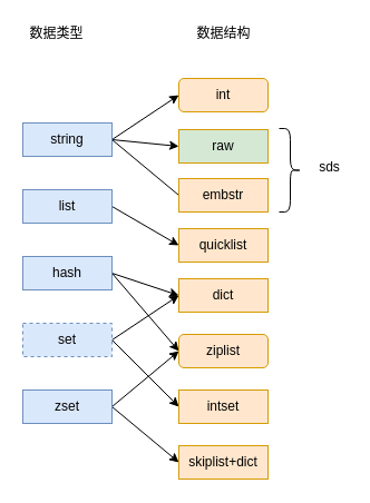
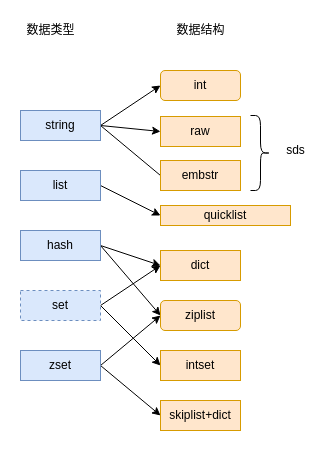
  <mxCell id="0" />
  <mxCell id="1" parent="0" />
  <mxCell id="2" style="rounded=0;orthogonalLoop=1;jettySize=auto;html=1;exitX=1;exitY=0.5;exitDx=0;exitDy=0;entryX=0;entryY=0.5;entryDx=0;entryDy=0;" edge="1" parent="1" source="5" target="17"><mxGeometry relative="1" as="geometry" /></mxCell>
  <mxCell id="3" style="edgeStyle=none;rounded=0;orthogonalLoop=1;jettySize=auto;html=1;exitX=1;exitY=0.5;exitDx=0;exitDy=0;entryX=0;entryY=0.5;entryDx=0;entryDy=0;" edge="1" parent="1" source="5" target="18"><mxGeometry relative="1" as="geometry" /></mxCell>
  <mxCell id="4" style="edgeStyle=none;rounded=0;orthogonalLoop=1;jettySize=auto;html=1;exitX=1;exitY=0.5;exitDx=0;exitDy=0;entryX=0;entryY=0.5;entryDx=0;entryDy=0;endArrow=none;" edge="1" parent="1" source="5" target="19"><mxGeometry relative="1" as="geometry" /></mxCell>
  <mxCell id="5" value="string" style="rounded=0;whiteSpace=wrap;html=1;fillColor=#dae8fc;strokeColor=#6c8ebf;" vertex="1" parent="1"><mxGeometry x="20" y="110" width="80" height="30" as="geometry" /></mxCell>
  <mxCell id="6" style="edgeStyle=none;rounded=0;orthogonalLoop=1;jettySize=auto;html=1;exitX=1;exitY=0.5;exitDx=0;exitDy=0;entryX=0;entryY=0.5;entryDx=0;entryDy=0;" edge="1" parent="1" source="7" target="20"><mxGeometry relative="1" as="geometry" /></mxCell>
  <mxCell id="7" value="list" style="rounded=0;whiteSpace=wrap;html=1;fillColor=#dae8fc;strokeColor=#6c8ebf;" vertex="1" parent="1"><mxGeometry x="20" y="170" width="80" height="30" as="geometry" /></mxCell>
  <mxCell id="8" style="edgeStyle=none;rounded=0;orthogonalLoop=1;jettySize=auto;html=1;exitX=1;exitY=0.5;exitDx=0;exitDy=0;entryX=0;entryY=0.5;entryDx=0;entryDy=0;" edge="1" parent="1" source="10" target="21"><mxGeometry relative="1" as="geometry" /></mxCell>
  <mxCell id="9" style="edgeStyle=none;rounded=0;orthogonalLoop=1;jettySize=auto;html=1;exitX=1;exitY=0.5;exitDx=0;exitDy=0;entryX=0;entryY=0.5;entryDx=0;entryDy=0;" edge="1" parent="1" source="10" target="22"><mxGeometry relative="1" as="geometry" /></mxCell>
  <mxCell id="10" value="hash" style="rounded=0;whiteSpace=wrap;html=1;fillColor=#dae8fc;strokeColor=#6c8ebf;" vertex="1" parent="1"><mxGeometry x="20" y="230" width="80" height="30" as="geometry" /></mxCell>
  <mxCell id="11" style="edgeStyle=none;rounded=0;orthogonalLoop=1;jettySize=auto;html=1;exitX=1;exitY=0.5;exitDx=0;exitDy=0;entryX=0;entryY=0.5;entryDx=0;entryDy=0;" edge="1" parent="1" source="13" target="21"><mxGeometry relative="1" as="geometry" /></mxCell>
  <mxCell id="12" style="edgeStyle=none;rounded=0;orthogonalLoop=1;jettySize=auto;html=1;exitX=1;exitY=0.5;exitDx=0;exitDy=0;entryX=0;entryY=0.5;entryDx=0;entryDy=0;" edge="1" parent="1" source="13" target="23"><mxGeometry relative="1" as="geometry" /></mxCell>
  <mxCell id="13" value="set" style="rounded=0;whiteSpace=wrap;html=1;fillColor=#dae8fc;strokeColor=#6c8ebf;dashed=1;" vertex="1" parent="1"><mxGeometry x="20" y="290" width="80" height="30" as="geometry" /></mxCell>
  <mxCell id="14" style="edgeStyle=none;rounded=0;orthogonalLoop=1;jettySize=auto;html=1;exitX=1;exitY=0.5;exitDx=0;exitDy=0;entryX=0;entryY=0.5;entryDx=0;entryDy=0;" edge="1" parent="1" source="16" target="24"><mxGeometry relative="1" as="geometry" /></mxCell>
  <mxCell id="15" style="edgeStyle=none;rounded=0;orthogonalLoop=1;jettySize=auto;html=1;exitX=1;exitY=0.5;exitDx=0;exitDy=0;entryX=0;entryY=0.5;entryDx=0;entryDy=0;" edge="1" parent="1" source="16" target="22"><mxGeometry relative="1" as="geometry" /></mxCell>
  <mxCell id="16" value="zset" style="rounded=0;whiteSpace=wrap;html=1;fillColor=#dae8fc;strokeColor=#6c8ebf;" vertex="1" parent="1"><mxGeometry x="20" y="350" width="80" height="30" as="geometry" /></mxCell>
  <mxCell id="17" value="int" style="whiteSpace=wrap;html=1;fillColor=#ffe6cc;strokeColor=#d79b00;rounded=1;" vertex="1" parent="1"><mxGeometry x="160" y="70" width="80" height="30" as="geometry" /></mxCell>
- <mxCell id="18" value="raw" style="rounded=0;whiteSpace=wrap;html=1;fillColor=#d5e8d4;strokeColor=#d79b00;" vertex="1" parent="1"><mxGeometry x="160" y="116" width="80" height="30" as="geometry" /></mxCell>
+ <mxCell id="18" value="raw" style="rounded=0;whiteSpace=wrap;html=1;fillColor=#ffe6cc;strokeColor=#d79b00;" vertex="1" parent="1"><mxGeometry x="160" y="116" width="80" height="30" as="geometry" /></mxCell>
  <mxCell id="19" value="embstr" style="rounded=0;whiteSpace=wrap;html=1;fillColor=#ffe6cc;strokeColor=#d79b00;" vertex="1" parent="1"><mxGeometry x="160" y="160" width="80" height="30" as="geometry" /></mxCell>
- <mxCell id="20" value="quicklist" style="rounded=0;whiteSpace=wrap;html=1;fillColor=#ffe6cc;strokeColor=#d79b00;" vertex="1" parent="1"><mxGeometry x="160" y="205" width="80" height="30" as="geometry" /></mxCell>
+ <mxCell id="20" value="quicklist" style="rounded=0;whiteSpace=wrap;html=1;fillColor=#ffe6cc;strokeColor=#d79b00;" vertex="1" parent="1"><mxGeometry x="160" y="205" width="130" height="20" as="geometry" /></mxCell>
  <mxCell id="21" value="dict" style="rounded=0;whiteSpace=wrap;html=1;fillColor=#ffe6cc;strokeColor=#d79b00;" vertex="1" parent="1"><mxGeometry x="160" y="250" width="80" height="30" as="geometry" /></mxCell>
  <mxCell id="22" value="ziplist" style="whiteSpace=wrap;html=1;fillColor=#ffe6cc;strokeColor=#d79b00;rounded=1;" vertex="1" parent="1"><mxGeometry x="160" y="300" width="80" height="30" as="geometry" /></mxCell>
  <mxCell id="23" value="intset" style="rounded=0;whiteSpace=wrap;html=1;fillColor=#ffe6cc;strokeColor=#d79b00;" vertex="1" parent="1"><mxGeometry x="160" y="350" width="80" height="30" as="geometry" /></mxCell>
  <mxCell id="24" value="skiplist+dict" style="rounded=0;whiteSpace=wrap;html=1;fillColor=#ffe6cc;strokeColor=#d79b00;" vertex="1" parent="1"><mxGeometry x="160" y="400" width="80" height="30" as="geometry" /></mxCell>
  <mxCell id="25" value="数据类型" style="text;html=1;align=center;verticalAlign=middle;resizable=0;points=[];autosize=1;strokeColor=none;fillColor=none;" vertex="1" parent="1"><mxGeometry x="20" y="20" width="60" height="20" as="geometry" /></mxCell>
  <mxCell id="26" value="数据结构" style="text;html=1;align=center;verticalAlign=middle;resizable=0;points=[];autosize=1;strokeColor=none;fillColor=none;" vertex="1" parent="1"><mxGeometry x="170" y="20" width="60" height="20" as="geometry" /></mxCell>
  <mxCell id="27" value="" style="shape=curlyBracket;whiteSpace=wrap;html=1;rounded=1;flipH=1;" vertex="1" parent="1"><mxGeometry x="250" y="115" width="20" height="75" as="geometry" /></mxCell>
  <mxCell id="28" value="sds" style="text;html=1;align=center;verticalAlign=middle;resizable=0;points=[];autosize=1;strokeColor=none;fillColor=none;" vertex="1" parent="1"><mxGeometry x="280" y="140" width="30" height="20" as="geometry" /></mxCell>
